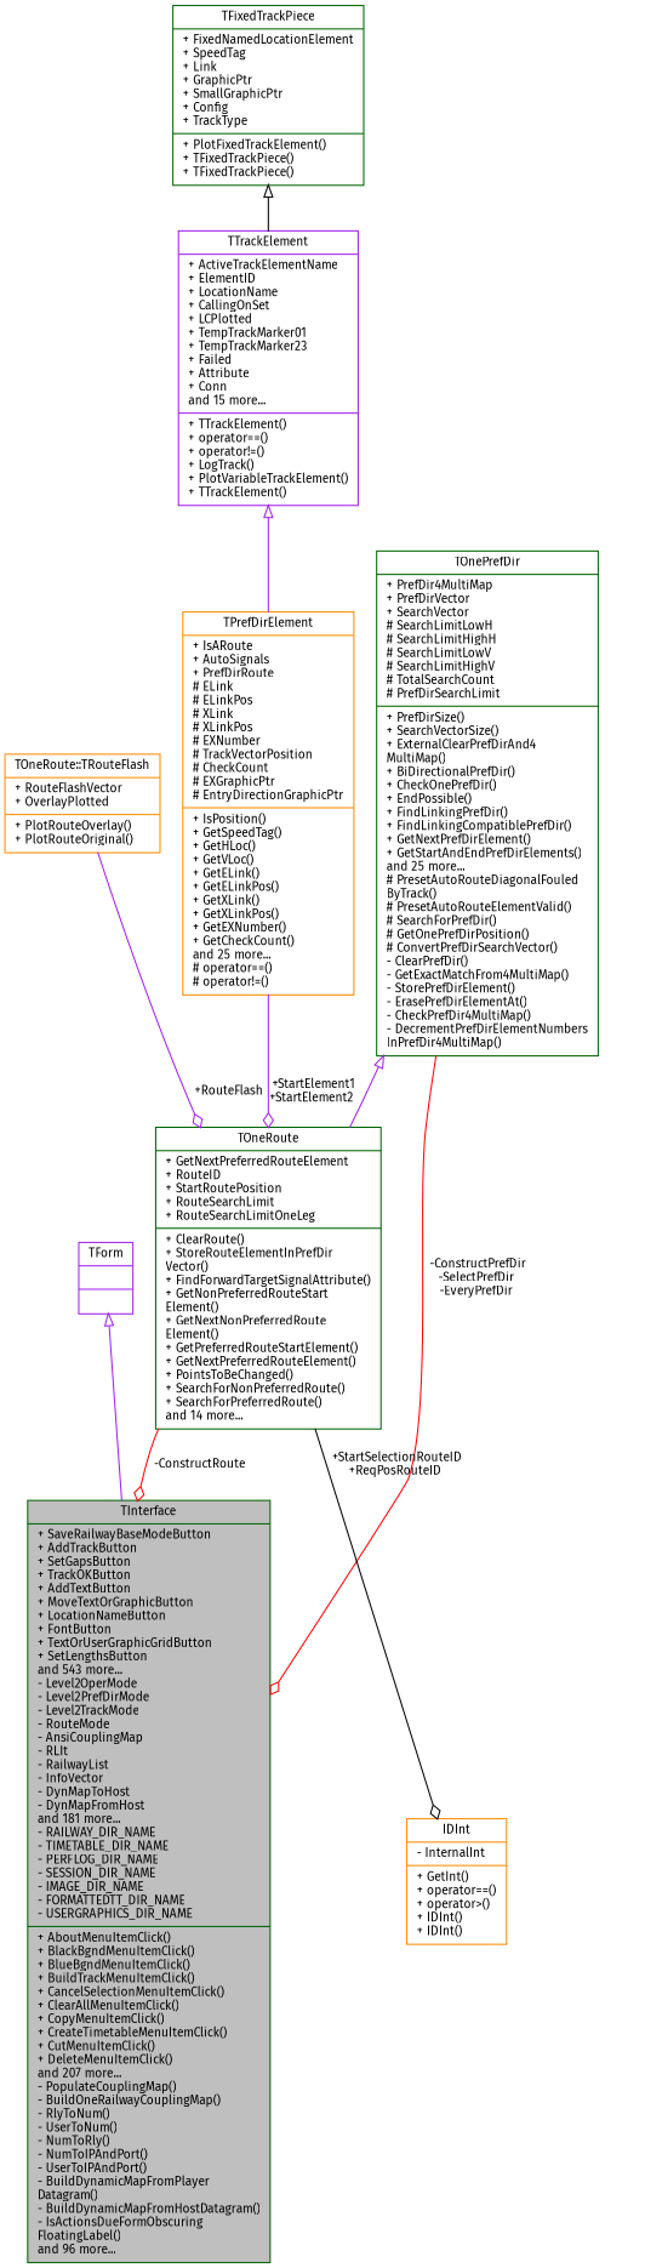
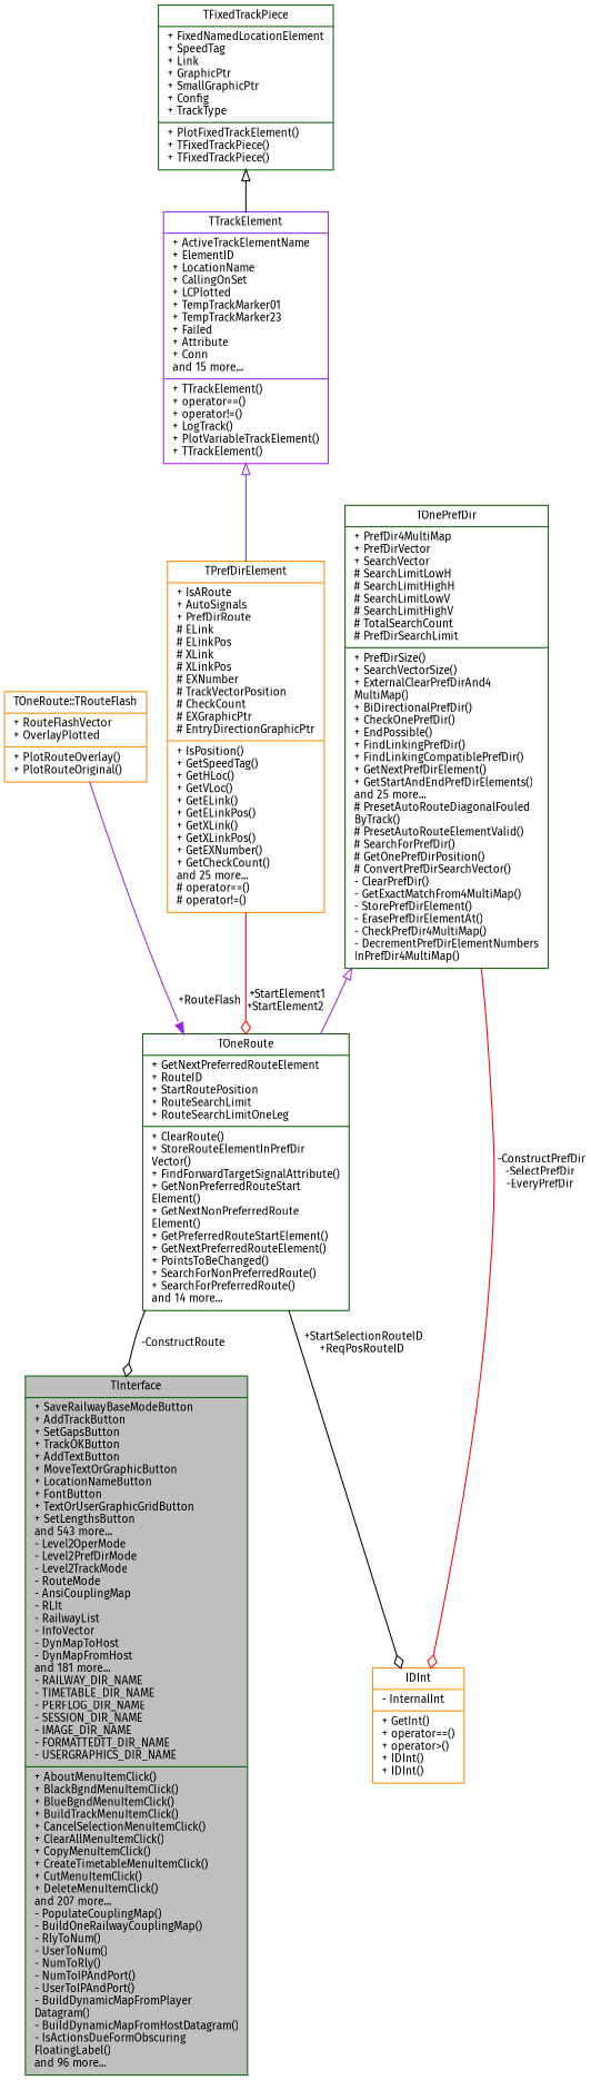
  digraph {
    fontname="Fira Sans"
    node [color=darkgreen fillcolor=white fontname="Fira Sans" fontsize=10 shape=record style=filled]
    edge [color=purple fontname="Fira Sans" fontsize=10 labelfontname=Helvetica labelfontsize=10 style=solid arrowhead=odiamond]
    n1 [fillcolor=grey75 fontcolor=black height=0.2 label="{TInterface\n|+ SaveRailwayBaseModeButton\l+ AddTrackButton\l+ SetGapsButton\l+ TrackOKButton\l+ AddTextButton\l+ MoveTextOrGraphicButton\l+ LocationNameButton\l+ FontButton\l+ TextOrUserGraphicGridButton\l+ SetLengthsButton\land 543 more...\l- Level2OperMode\l- Level2PrefDirMode\l- Level2TrackMode\l- RouteMode\l- AnsiCouplingMap\l- RLIt\l- RailwayList\l- InfoVector\l- DynMapToHost\l- DynMapFromHost\land 181 more...\l- RAILWAY_DIR_NAME\l- TIMETABLE_DIR_NAME\l- PERFLOG_DIR_NAME\l- SESSION_DIR_NAME\l- IMAGE_DIR_NAME\l- FORMATTEDTT_DIR_NAME\l- USERGRAPHICS_DIR_NAME\l|+ AboutMenuItemClick()\l+ BlackBgndMenuItemClick()\l+ BlueBgndMenuItemClick()\l+ BuildTrackMenuItemClick()\l+ CancelSelectionMenuItemClick()\l+ ClearAllMenuItemClick()\l+ CopyMenuItemClick()\l+ CreateTimetableMenuItemClick()\l+ CutMenuItemClick()\l+ DeleteMenuItemClick()\land 207 more...\l- PopulateCouplingMap()\l- BuildOneRailwayCouplingMap()\l- RlyToNum()\l- UserToNum()\l- NumToRly()\l- NumToIPAndPort()\l- UserToIPAndPort()\l- BuildDynamicMapFromPlayer\lDatagram()\l- BuildDynamicMapFromHostDatagram()\l- IsActionsDueFormObscuring\lFloatingLabel()\land 96 more...\l}" width=0.4]
-   n2 [color=purple height=0.2 label="{TForm\n||}" width=0.4]
    n3 [height=0.2 label="{TOnePrefDir\n|+ PrefDir4MultiMap\l+ PrefDirVector\l+ SearchVector\l# SearchLimitLowH\l# SearchLimitHighH\l# SearchLimitLowV\l# SearchLimitHighV\l# TotalSearchCount\l# PrefDirSearchLimit\l|+ PrefDirSize()\l+ SearchVectorSize()\l+ ExternalClearPrefDirAnd4\lMultiMap()\l+ BiDirectionalPrefDir()\l+ CheckOnePrefDir()\l+ EndPossible()\l+ FindLinkingPrefDir()\l+ FindLinkingCompatiblePrefDir()\l+ GetNextPrefDirElement()\l+ GetStartAndEndPrefDirElements()\land 25 more...\l# PresetAutoRouteDiagonalFouled\lByTrack()\l# PresetAutoRouteElementValid()\l# SearchForPrefDir()\l# GetOnePrefDirPosition()\l# ConvertPrefDirSearchVector()\l- ClearPrefDir()\l- GetExactMatchFrom4MultiMap()\l- StorePrefDirElement()\l- ErasePrefDirElementAt()\l- CheckPrefDir4MultiMap()\l- DecrementPrefDirElementNumbers\lInPrefDir4MultiMap()\l}" width=0.4]
    n4 [height=0.2 label="{TOneRoute\n|+ GetNextPreferredRouteElement\l+ RouteID\l+ StartRoutePosition\l+ RouteSearchLimit\l+ RouteSearchLimitOneLeg\l|+ ClearRoute()\l+ StoreRouteElementInPrefDir\lVector()\l+ FindForwardTargetSignalAttribute()\l+ GetNonPreferredRouteStart\lElement()\l+ GetNextNonPreferredRoute\lElement()\l+ GetPreferredRouteStartElement()\l+ GetNextPreferredRouteElement()\l+ PointsToBeChanged()\l+ SearchForNonPreferredRoute()\l+ SearchForPreferredRoute()\land 14 more...\l}" width=0.4]
    n5 [color=darkorange height=0.2 label="{IDInt\n|- InternalInt\l|+ GetInt()\l+ operator==()\l+ operator\>()\l+ IDInt()\l+ IDInt()\l}" width=0.4]
    n6 [color=darkorange height=0.2 label="{TOneRoute::TRouteFlash\n|+ RouteFlashVector\l+ OverlayPlotted\l|+ PlotRouteOverlay()\l+ PlotRouteOriginal()\l}" width=0.4]
    n7 [color=darkorange height=0.2 label="{TPrefDirElement\n|+ IsARoute\l+ AutoSignals\l+ PrefDirRoute\l# ELink\l# ELinkPos\l# XLink\l# XLinkPos\l# EXNumber\l# TrackVectorPosition\l# CheckCount\l# EXGraphicPtr\l# EntryDirectionGraphicPtr\l|+ IsPosition()\l+ GetSpeedTag()\l+ GetHLoc()\l+ GetVLoc()\l+ GetELink()\l+ GetELinkPos()\l+ GetXLink()\l+ GetXLinkPos()\l+ GetEXNumber()\l+ GetCheckCount()\land 25 more...\l# operator==()\l# operator!=()\l}" width=0.4]
    n8 [color=purple height=0.2 label="{TTrackElement\n|+ ActiveTrackElementName\l+ ElementID\l+ LocationName\l+ CallingOnSet\l+ LCPlotted\l+ TempTrackMarker01\l+ TempTrackMarker23\l+ Failed\l+ Attribute\l+ Conn\land 15 more...\l|+ TTrackElement()\l+ operator==()\l+ operator!=()\l+ LogTrack()\l+ PlotVariableTrackElement()\l+ TTrackElement()\l}" width=0.4]
    n9 [height=0.2 label="{TFixedTrackPiece\n|+ FixedNamedLocationElement\l+ SpeedTag\l+ Link\l+ GraphicPtr\l+ SmallGraphicPtr\l+ Config\l+ TrackType\l|+ PlotFixedTrackElement()\l+ TFixedTrackPiece()\l+ TFixedTrackPiece()\l}" width=0.4]
-   n2 -> n1 [arrowtail=onormal dir=back arrowhead=""]
-   n3 -> n1 [color=red label=" -ConstructPrefDir\n-SelectPrefDir\n-EveryPrefDir"]
+   n3 -> n5 [color=red label=" -ConstructPrefDir\n-SelectPrefDir\n-EveryPrefDir"]
    n3 -> n4 [arrowtail=onormal dir=back arrowhead=""]
-   n4 -> n1 [color=red label=" -ConstructRoute"]
+   n4 -> n1 [color=black label=" -ConstructRoute"]
    n4 -> n5 [color=black label=" +StartSelectionRouteID\n+ReqPosRouteID"]
-   n6 -> n4 [label=" +RouteFlash"]
-   n7 -> n4 [label=" +StartElement1\n+StartElement2"]
+   n6 -> n4 [arrowhead=normal label=" +RouteFlash"]
+   n7 -> n4 [color=red label=" +StartElement1\n+StartElement2"]
    n8 -> n7 [arrowtail=onormal dir=back arrowhead=""]
    n9 -> n8 [arrowtail=onormal color=black dir=back arrowhead=""]
  }
